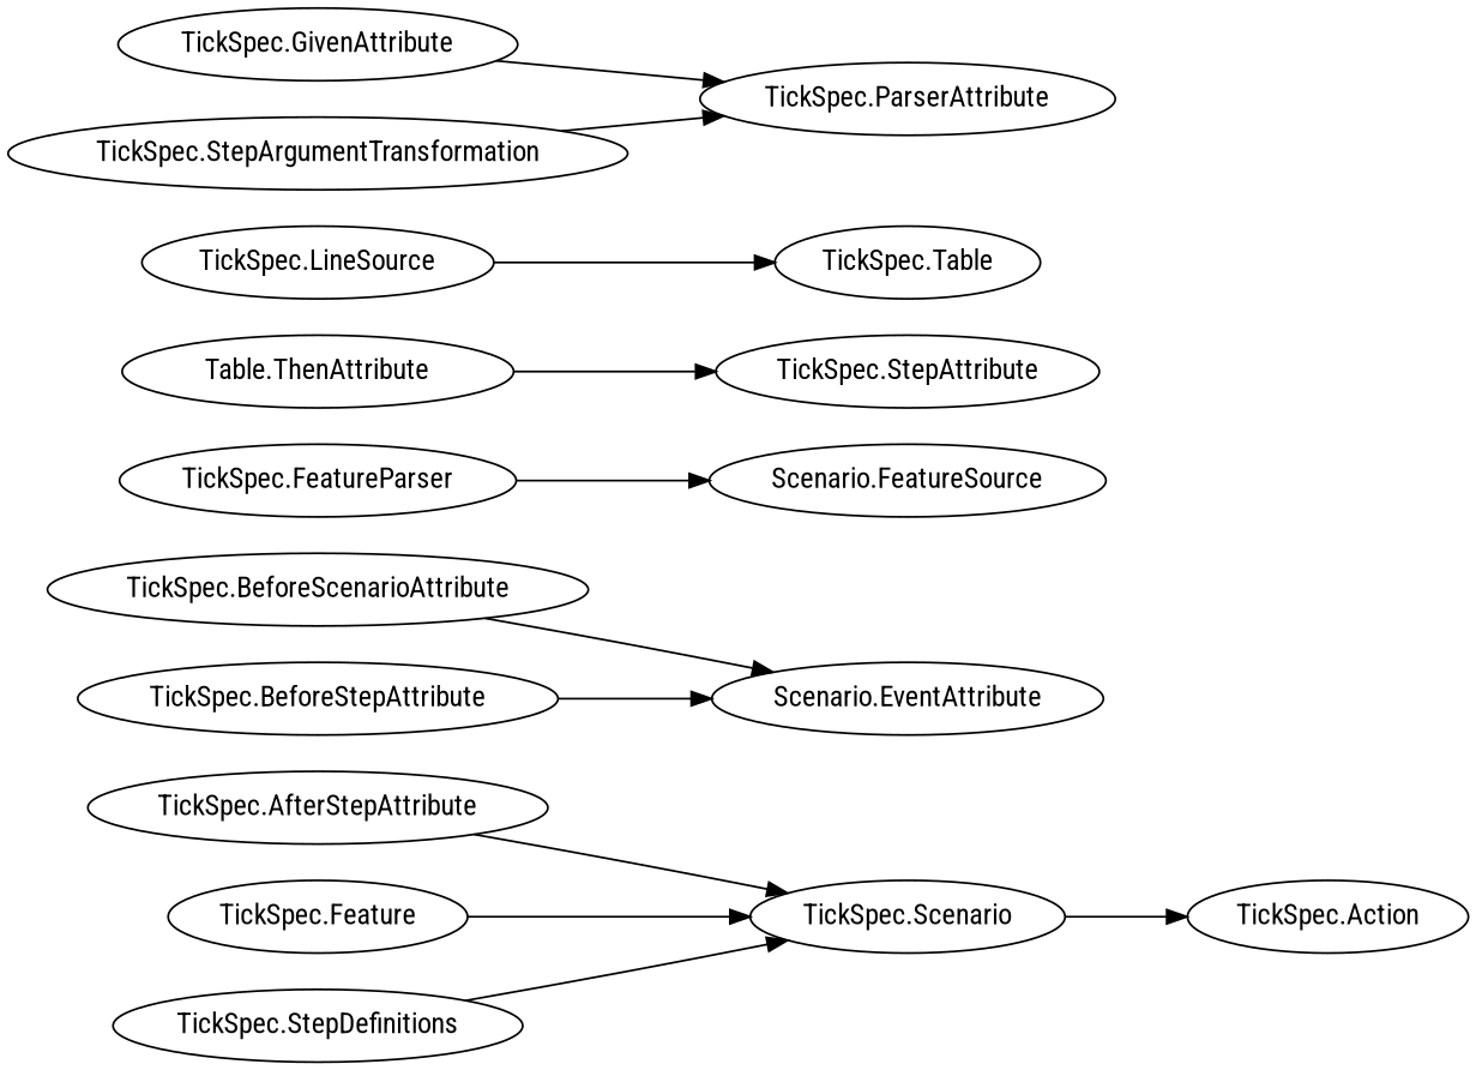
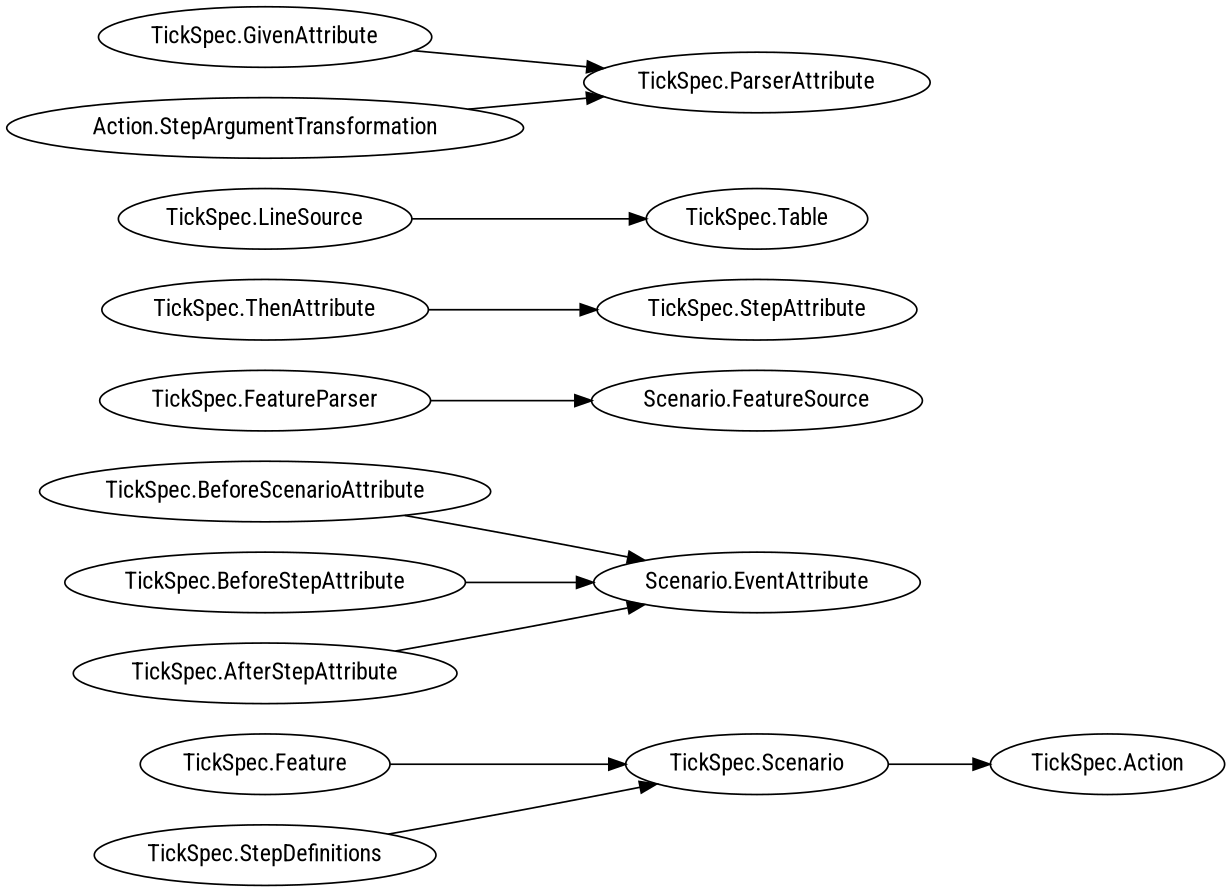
  digraph {
    fontname="Roboto Condensed"
    fontsize=10
    rankdir=LR
    node [fontname="Roboto Condensed"]
    edge [fontname="Roboto Condensed"]
    n1 [label="Scenario.EventAttribute"]
    "TickSpec.Scenario"
    n3 [label="Scenario.FeatureSource"]
    "TickSpec.StepAttribute"
    "TickSpec.Table"
    "TickSpec.Action"
    "TickSpec.ParserAttribute"
    "TickSpec.Feature"
    "TickSpec.AfterStepAttribute"
    "TickSpec.BeforeScenarioAttribute"
    "TickSpec.BeforeStepAttribute"
    "TickSpec.FeatureParser"
    "TickSpec.GivenAttribute"
    "TickSpec.LineSource"
-   "TickSpec.StepArgumentTransformation"
+   "TickSpec.StepArgumentTransformation" [label="Action.StepArgumentTransformation"]
    "TickSpec.StepDefinitions"
-   "TickSpec.ThenAttribute" [label="Table.ThenAttribute"]
+   "TickSpec.ThenAttribute"
    subgraph sub_1 {
      rank=none
      n1
    }
    subgraph sub_2 {
      rank=none
      n1
    }
    subgraph sub_3 {
      rank=none
      n1
    }
    subgraph sub_4 {
      rank=none
      n1
    }
    subgraph sub_5 {
      rank=none
      "TickSpec.Scenario"
    }
    subgraph sub_6 {
      rank=none
      n3
    }
    subgraph sub_7 {
      rank=none
      "TickSpec.StepAttribute"
    }
    subgraph sub_8 {
      rank=none
      "TickSpec.Table"
    }
    subgraph sub_9 {
      rank=none
      "TickSpec.Action"
    }
    subgraph sub_10 {
      rank=none
      "TickSpec.ParserAttribute"
    }
    subgraph sub_11 {
      rank=none
      "TickSpec.Scenario"
      "TickSpec.Feature"
    }
    subgraph sub_12 {
      rank=none
      "TickSpec.StepAttribute"
    }
    subgraph sub_13 {
      rank=none
      "TickSpec.StepAttribute"
    }
    "TickSpec.Scenario" -> "TickSpec.Action"
    "TickSpec.Feature" -> "TickSpec.Scenario"
-   "TickSpec.AfterStepAttribute" -> "TickSpec.Scenario"
+   "TickSpec.AfterStepAttribute" -> n1
    "TickSpec.BeforeScenarioAttribute" -> n1
    "TickSpec.BeforeStepAttribute" -> n1
    "TickSpec.FeatureParser" -> n3
    "TickSpec.GivenAttribute" -> "TickSpec.ParserAttribute"
    "TickSpec.LineSource" -> "TickSpec.Table"
    "TickSpec.StepArgumentTransformation" -> "TickSpec.ParserAttribute"
    "TickSpec.StepDefinitions" -> "TickSpec.Scenario"
    "TickSpec.ThenAttribute" -> "TickSpec.StepAttribute"
  }
